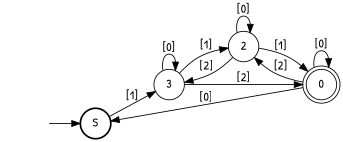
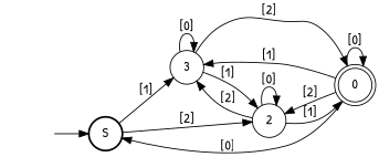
  digraph {
    fontname="Patrick Hand"
    rankdir=LR
    node [fontname="Patrick Hand" shape=circle]
    edge [fontname="Patrick Hand"]
    zero [style=invis shape=""]
    S [style=bold]
    n3 [label=3]
    2
    0 [shape=doublecircle]
    zero -> S
    S -> n3 [label="[1]"]
+   S -> 2 [label="[2]"]
    n3 -> n3 [label="[0]"]
    n3 -> 2 [label="[1]"]
    n3 -> 0 [label="[2]"]
    2 -> n3 [label="[2]"]
    2 -> 2 [label="[0]"]
    2 -> 0 [label="[1]"]
    0 -> S [label="[0]"]
+   0 -> n3 [label="[1]"]
    0 -> 2 [label="[2]"]
    0 -> 0 [label="[0]"]
  }
